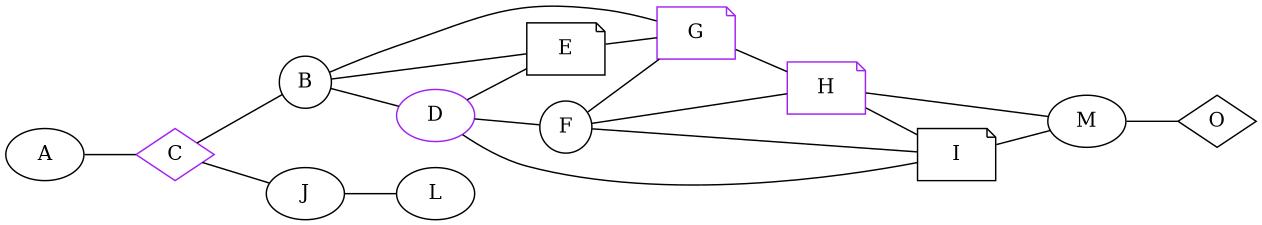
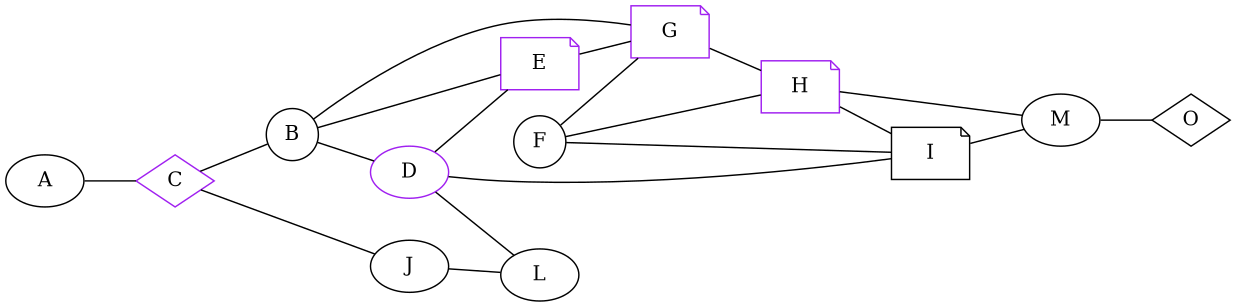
  graph {
    rankdir=LR
    node [color=black shape=ellipse]
    C [color=purple shape=diamond]
    A
    B [shape=circle]
    J
    D [color=purple]
-   E [shape=note]
+   E [color=purple shape=note]
    G [color=purple shape=note]
    L
    F [shape=circle]
    I [shape=note]
    H [color=purple shape=note]
    M
    O [shape=diamond]
    C -- B
    C -- J
    A -- C
    B -- D
    B -- E
    B -- G
    J -- L
    D -- E
-   D -- F
+   D -- L
    D -- I
    E -- G
    G -- H
    F -- G
    F -- I
    F -- H
    I -- M
    H -- I
    H -- M
    M -- O
  }
